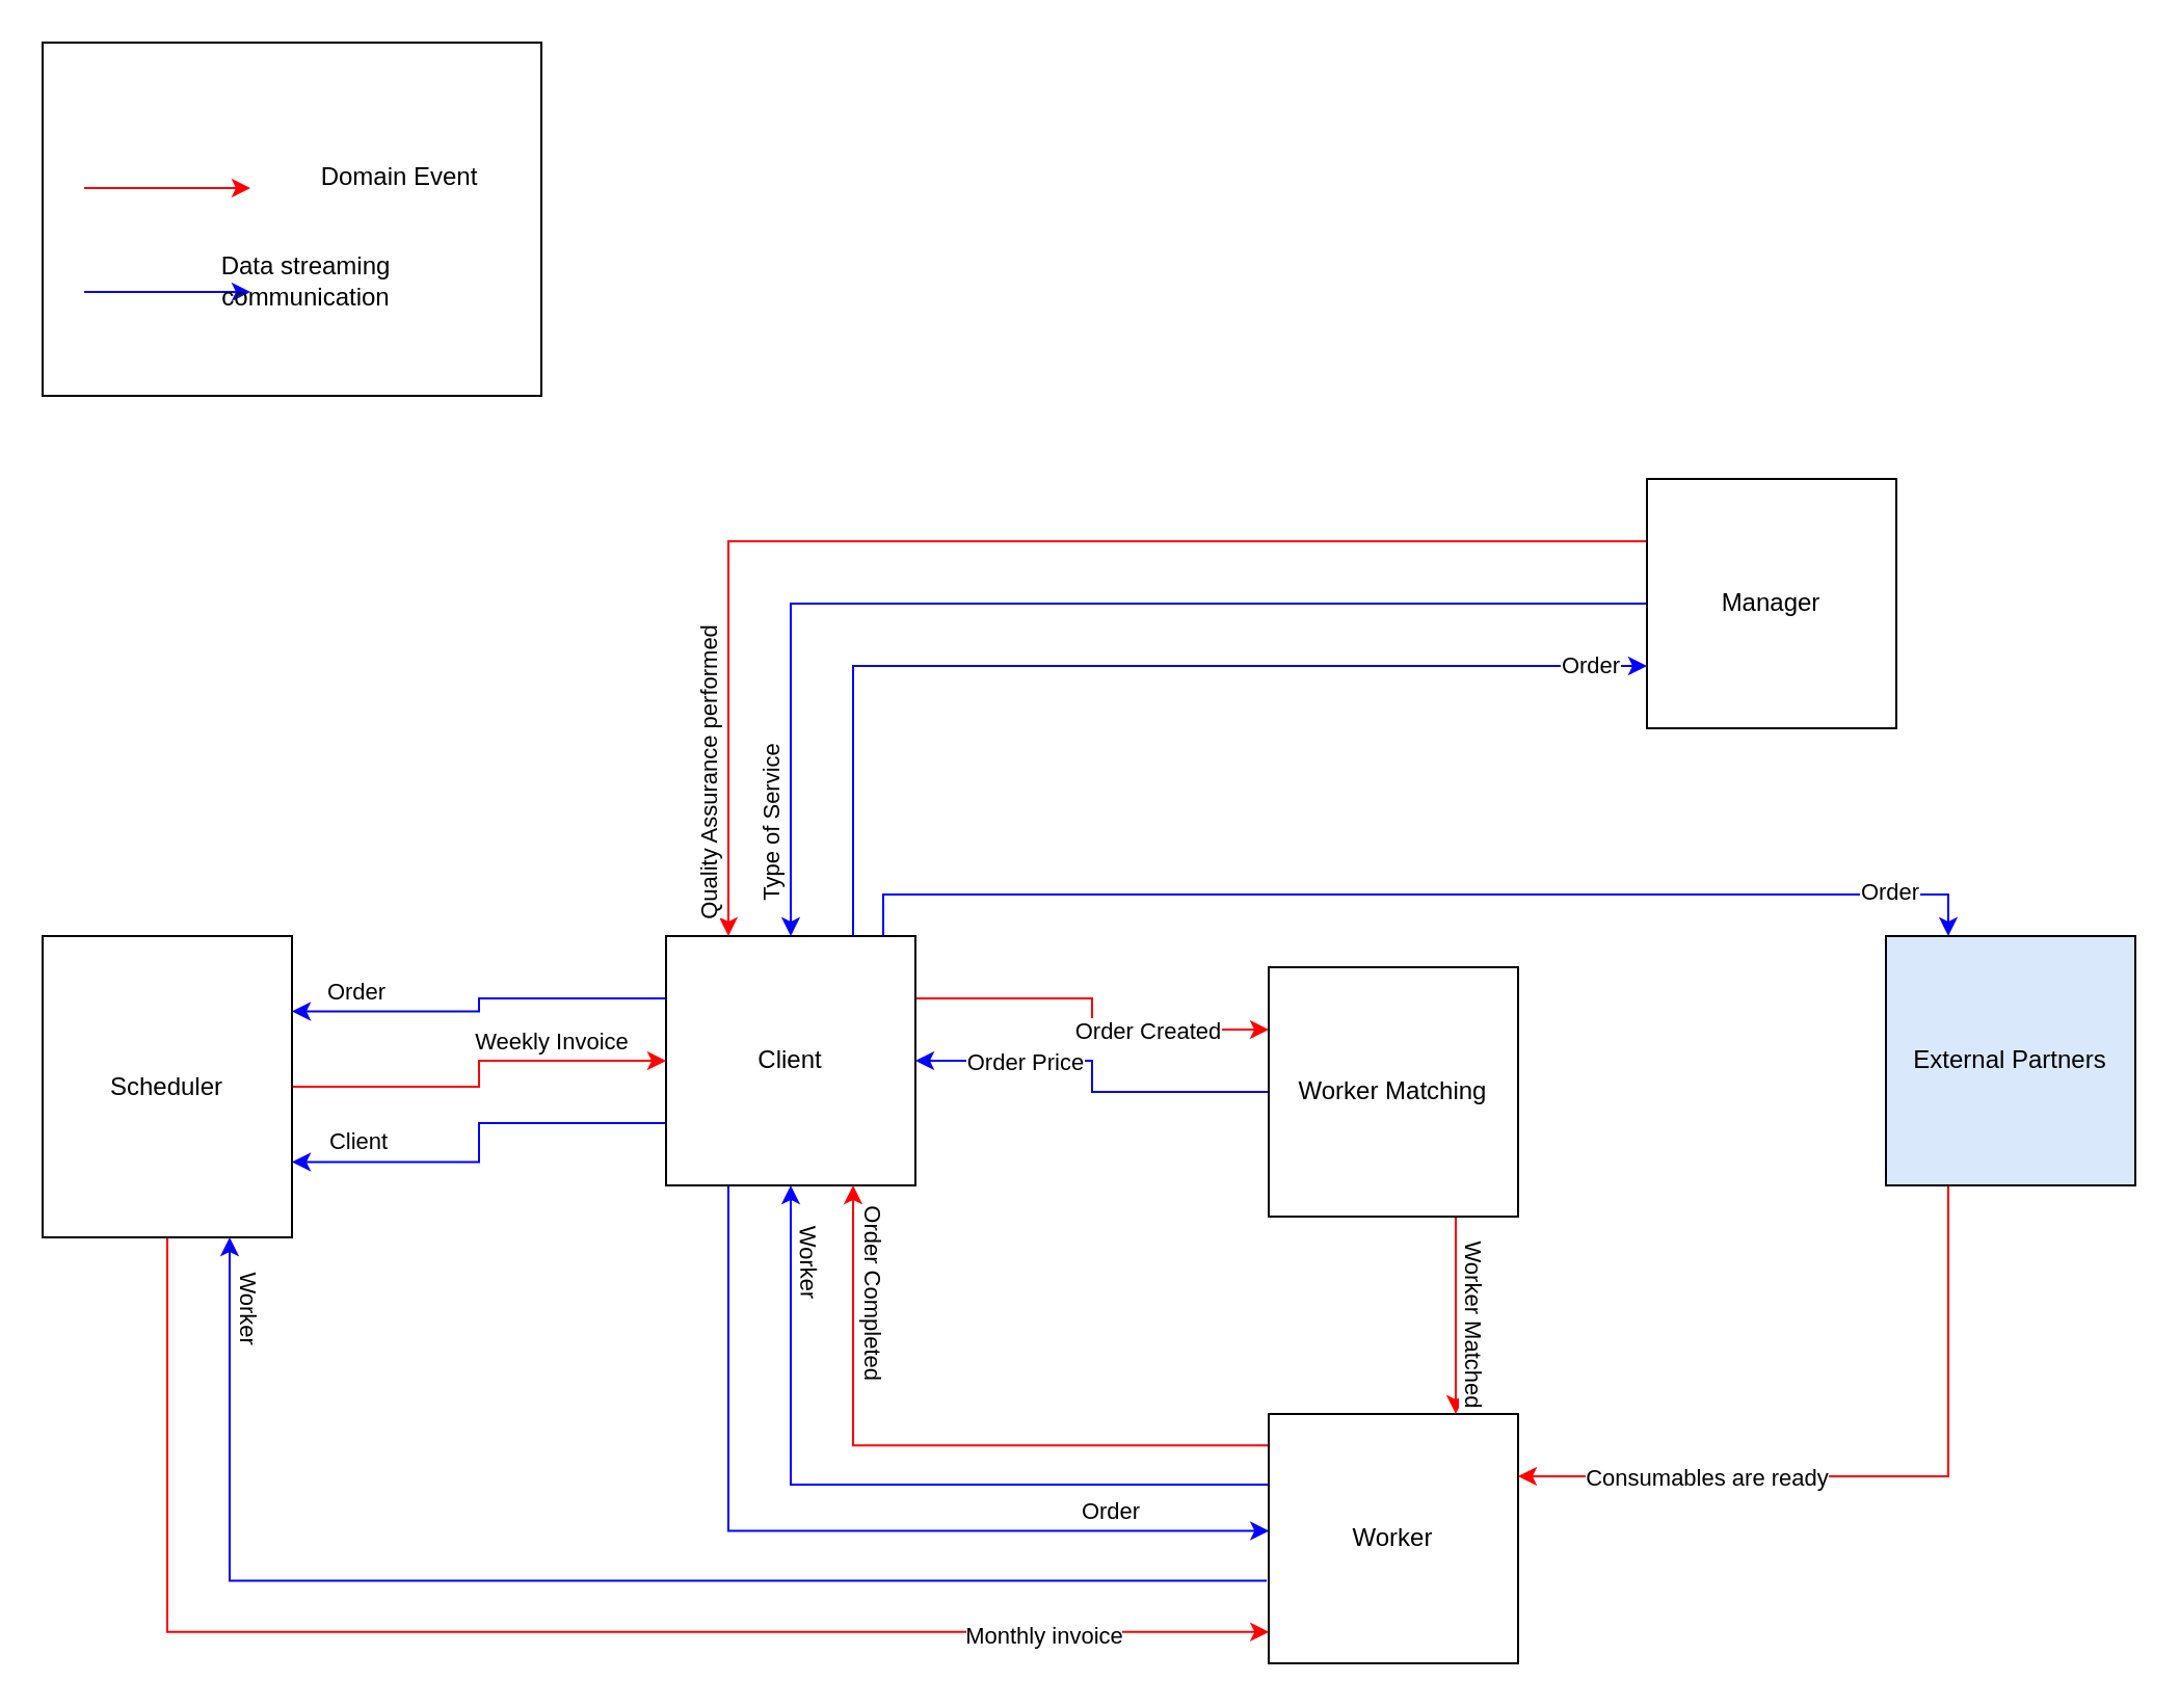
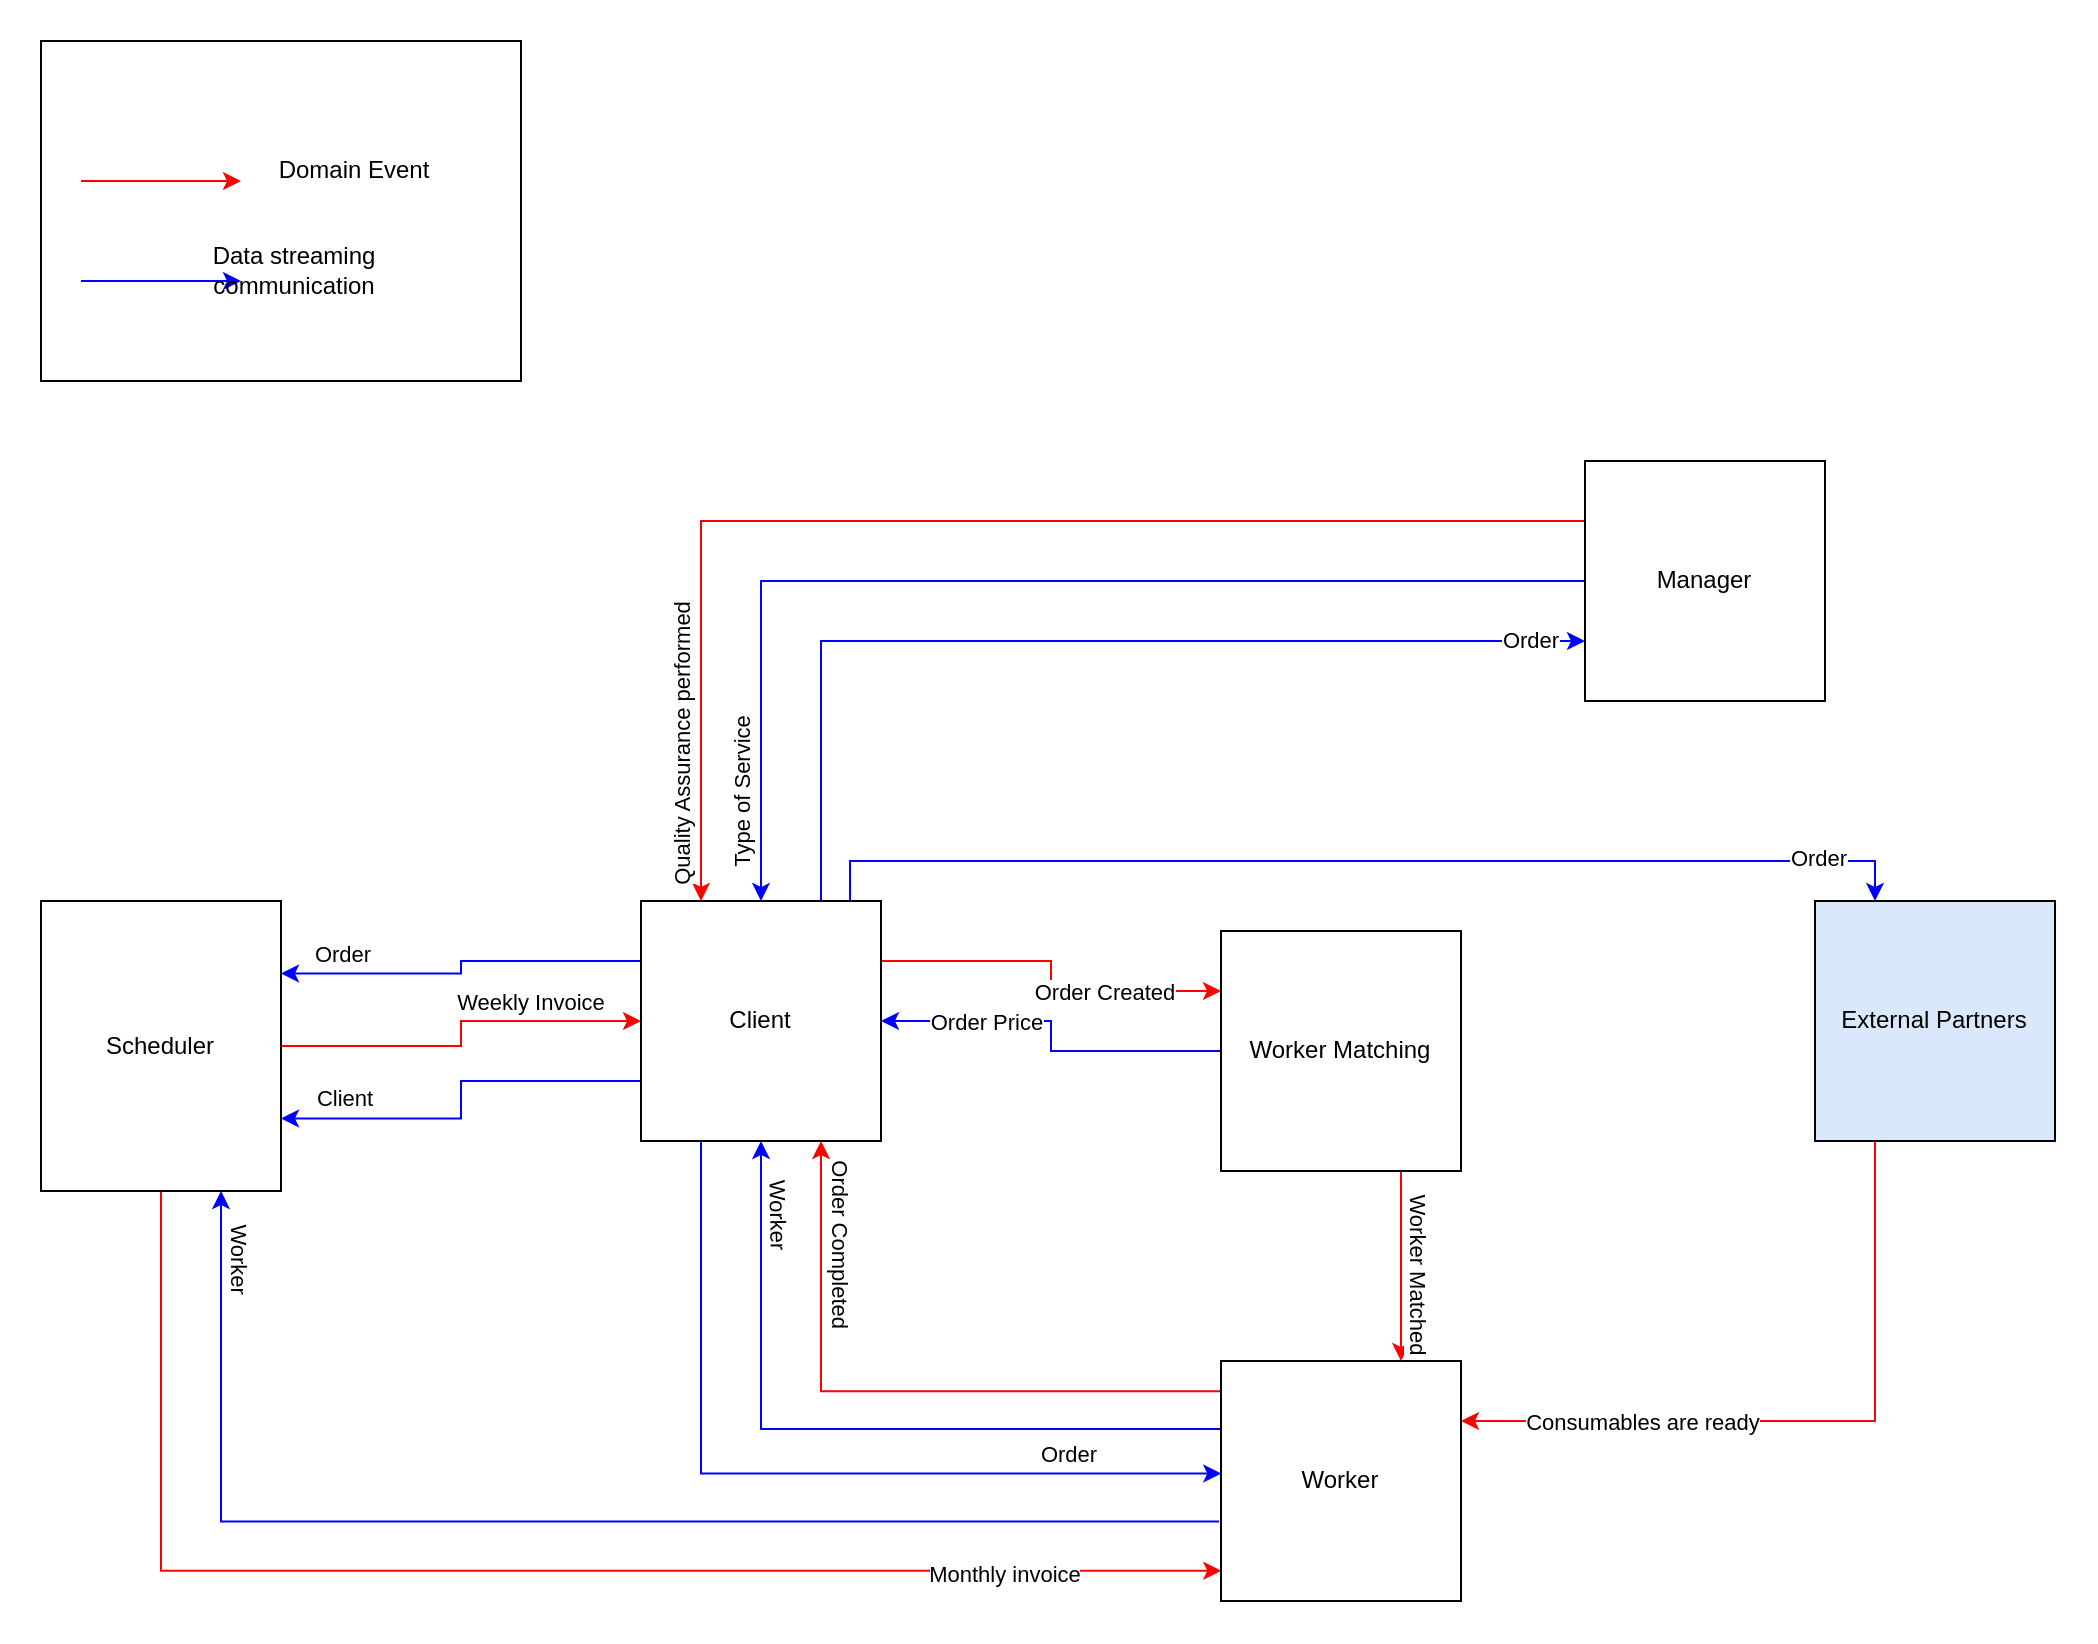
  <mxCell id="0" />
  <mxCell id="1" parent="0" />
  <mxCell id="2" style="edgeStyle=orthogonalEdgeStyle;rounded=0;orthogonalLoop=1;jettySize=auto;html=1;exitX=1;exitY=0.25;exitDx=0;exitDy=0;entryX=0;entryY=0.25;entryDx=0;entryDy=0;strokeColor=#FF0000;" edge="1" parent="1" source="14" target="39"><mxGeometry relative="1" as="geometry" /></mxCell>
  <mxCell id="3" value="Order Created" style="edgeLabel;html=1;align=center;verticalAlign=middle;resizable=0;points=[];" vertex="1" connectable="0" parent="2"><mxGeometry x="0.358" relative="1" as="geometry"><mxPoint as="offset" /></mxGeometry></mxCell>
  <mxCell id="4" style="edgeStyle=orthogonalEdgeStyle;rounded=0;orthogonalLoop=1;jettySize=auto;html=1;exitX=0.25;exitY=1;exitDx=0;exitDy=0;entryX=0.001;entryY=0.469;entryDx=0;entryDy=0;strokeColor=#0000FF;entryPerimeter=0;" edge="1" parent="1" source="14" target="31"><mxGeometry relative="1" as="geometry" /></mxCell>
  <mxCell id="5" value="Order" style="edgeLabel;html=1;align=center;verticalAlign=middle;resizable=0;points=[];" vertex="1" connectable="0" parent="4"><mxGeometry x="0.628" relative="1" as="geometry"><mxPoint x="3" y="-10" as="offset" /></mxGeometry></mxCell>
  <mxCell id="6" style="edgeStyle=orthogonalEdgeStyle;rounded=0;orthogonalLoop=1;jettySize=auto;html=1;exitX=0.871;exitY=-0.001;exitDx=0;exitDy=0;entryX=0.25;entryY=0;entryDx=0;entryDy=0;strokeColor=#0000FF;exitPerimeter=0;" edge="1" parent="1" source="14" target="34"><mxGeometry relative="1" as="geometry" /></mxCell>
  <mxCell id="7" value="Order" style="edgeLabel;html=1;align=center;verticalAlign=middle;resizable=0;points=[];" vertex="1" connectable="0" parent="6"><mxGeometry x="0.826" y="2" relative="1" as="geometry"><mxPoint as="offset" /></mxGeometry></mxCell>
  <mxCell id="8" style="edgeStyle=orthogonalEdgeStyle;rounded=0;orthogonalLoop=1;jettySize=auto;html=1;exitX=0.75;exitY=0;exitDx=0;exitDy=0;entryX=0;entryY=0.75;entryDx=0;entryDy=0;strokeColor=#0000FF;" edge="1" parent="1" source="14" target="24"><mxGeometry relative="1" as="geometry" /></mxCell>
  <mxCell id="9" value="Order" style="edgeLabel;html=1;align=center;verticalAlign=middle;resizable=0;points=[];" vertex="1" connectable="0" parent="8"><mxGeometry x="0.741" y="1" relative="1" as="geometry"><mxPoint x="38" as="offset" /></mxGeometry></mxCell>
  <mxCell id="10" style="edgeStyle=orthogonalEdgeStyle;rounded=0;orthogonalLoop=1;jettySize=auto;html=1;exitX=0;exitY=0.75;exitDx=0;exitDy=0;entryX=1;entryY=0.75;entryDx=0;entryDy=0;strokeColor=#0000FF;" edge="1" parent="1" source="14" target="19"><mxGeometry relative="1" as="geometry" /></mxCell>
  <mxCell id="11" value="Client" style="edgeLabel;html=1;align=center;verticalAlign=middle;resizable=0;points=[];" vertex="1" connectable="0" parent="10"><mxGeometry x="0.767" y="1" relative="1" as="geometry"><mxPoint x="9" y="-11" as="offset" /></mxGeometry></mxCell>
  <mxCell id="12" style="edgeStyle=orthogonalEdgeStyle;rounded=0;orthogonalLoop=1;jettySize=auto;html=1;exitX=0;exitY=0.25;exitDx=0;exitDy=0;entryX=1;entryY=0.25;entryDx=0;entryDy=0;strokeColor=#0000FF;" edge="1" parent="1" source="14" target="19"><mxGeometry relative="1" as="geometry" /></mxCell>
  <mxCell id="13" value="Order" style="edgeLabel;html=1;align=center;verticalAlign=middle;resizable=0;points=[];" vertex="1" connectable="0" parent="12"><mxGeometry x="0.716" relative="1" as="geometry"><mxPoint x="4" y="-10" as="offset" /></mxGeometry></mxCell>
  <mxCell id="14" value="Client" style="rounded=0;whiteSpace=wrap;html=1;" vertex="1" parent="1"><mxGeometry x="320" y="450" width="120" height="120" as="geometry" /></mxCell>
  <mxCell id="15" style="edgeStyle=orthogonalEdgeStyle;rounded=0;orthogonalLoop=1;jettySize=auto;html=1;exitX=1;exitY=0.5;exitDx=0;exitDy=0;entryX=0;entryY=0.5;entryDx=0;entryDy=0;strokeColor=#FF0000;" edge="1" parent="1" source="19" target="14"><mxGeometry relative="1" as="geometry" /></mxCell>
  <mxCell id="16" value="Weekly Invoice" style="edgeLabel;html=1;align=center;verticalAlign=middle;resizable=0;points=[];" vertex="1" connectable="0" parent="15"><mxGeometry x="0.179" y="-1" relative="1" as="geometry"><mxPoint x="24" y="-11" as="offset" /></mxGeometry></mxCell>
  <mxCell id="17" style="edgeStyle=orthogonalEdgeStyle;rounded=0;orthogonalLoop=1;jettySize=auto;html=1;entryX=0.001;entryY=0.874;entryDx=0;entryDy=0;exitX=0.5;exitY=1;exitDx=0;exitDy=0;strokeColor=#FF0000;entryPerimeter=0;" edge="1" parent="1" source="19" target="31"><mxGeometry relative="1" as="geometry" /></mxCell>
  <mxCell id="18" value="Monthly invoice" style="edgeLabel;html=1;align=center;verticalAlign=middle;resizable=0;points=[];" vertex="1" connectable="0" parent="17"><mxGeometry x="0.697" y="-2" relative="1" as="geometry"><mxPoint as="offset" /></mxGeometry></mxCell>
  <mxCell id="19" value="Scheduler" style="rounded=0;whiteSpace=wrap;html=1;" vertex="1" parent="1"><mxGeometry x="20" y="450" width="120" height="145" as="geometry" /></mxCell>
  <mxCell id="20" style="edgeStyle=orthogonalEdgeStyle;rounded=0;orthogonalLoop=1;jettySize=auto;html=1;exitX=0;exitY=0.5;exitDx=0;exitDy=0;strokeColor=#0000FF;" edge="1" parent="1" source="24" target="14"><mxGeometry relative="1" as="geometry" /></mxCell>
  <mxCell id="21" value="Type of Service" style="edgeLabel;html=1;align=center;verticalAlign=middle;resizable=0;points=[];rotation=-90;" vertex="1" connectable="0" parent="20"><mxGeometry x="0.918" relative="1" as="geometry"><mxPoint x="-10" y="-30" as="offset" /></mxGeometry></mxCell>
  <mxCell id="22" style="edgeStyle=orthogonalEdgeStyle;rounded=0;orthogonalLoop=1;jettySize=auto;html=1;exitX=0;exitY=0.25;exitDx=0;exitDy=0;entryX=0.25;entryY=0;entryDx=0;entryDy=0;strokeColor=#FF0000;" edge="1" parent="1" source="24" target="14"><mxGeometry relative="1" as="geometry" /></mxCell>
  <mxCell id="23" value="Quality Assurance performed" style="edgeLabel;html=1;align=center;verticalAlign=middle;resizable=0;points=[];rotation=-90;" vertex="1" connectable="0" parent="22"><mxGeometry x="0.83" y="-3" relative="1" as="geometry"><mxPoint x="-7" y="-23" as="offset" /></mxGeometry></mxCell>
  <mxCell id="24" value="Manager" style="rounded=0;whiteSpace=wrap;html=1;" vertex="1" parent="1"><mxGeometry x="792" y="230" width="120" height="120" as="geometry" /></mxCell>
  <mxCell id="25" style="edgeStyle=orthogonalEdgeStyle;rounded=0;orthogonalLoop=1;jettySize=auto;html=1;exitX=0;exitY=0.283;exitDx=0;exitDy=0;entryX=0.5;entryY=1;entryDx=0;entryDy=0;exitPerimeter=0;strokeColor=#0000FF;" edge="1" parent="1" source="31" target="14"><mxGeometry relative="1" as="geometry" /></mxCell>
  <mxCell id="26" value="Worker" style="edgeLabel;html=1;align=center;verticalAlign=middle;resizable=0;points=[];rotation=89;" vertex="1" connectable="0" parent="25"><mxGeometry x="0.861" y="-2" relative="1" as="geometry"><mxPoint x="8" y="10" as="offset" /></mxGeometry></mxCell>
  <mxCell id="27" style="edgeStyle=orthogonalEdgeStyle;rounded=0;orthogonalLoop=1;jettySize=auto;html=1;exitX=-0.008;exitY=0.669;exitDx=0;exitDy=0;entryX=0.75;entryY=1;entryDx=0;entryDy=0;strokeColor=#0000FF;exitPerimeter=0;" edge="1" parent="1" source="31" target="19"><mxGeometry relative="1" as="geometry" /></mxCell>
  <mxCell id="28" value="Worker" style="edgeLabel;html=1;align=center;verticalAlign=middle;resizable=0;points=[];rotation=90;" vertex="1" connectable="0" parent="27"><mxGeometry x="0.896" y="2" relative="1" as="geometry"><mxPoint x="12" as="offset" /></mxGeometry></mxCell>
  <mxCell id="29" style="edgeStyle=orthogonalEdgeStyle;rounded=0;orthogonalLoop=1;jettySize=auto;html=1;exitX=0.006;exitY=0.126;exitDx=0;exitDy=0;entryX=0.75;entryY=1;entryDx=0;entryDy=0;exitPerimeter=0;strokeColor=#FF0000;" edge="1" parent="1" source="31" target="14"><mxGeometry relative="1" as="geometry" /></mxCell>
  <mxCell id="30" value="Order Completed" style="edgeLabel;html=1;align=center;verticalAlign=middle;resizable=0;points=[];rotation=90;" vertex="1" connectable="0" parent="29"><mxGeometry x="0.789" y="-1" relative="1" as="geometry"><mxPoint x="9" y="16" as="offset" /></mxGeometry></mxCell>
  <mxCell id="31" value="Worker" style="rounded=0;whiteSpace=wrap;html=1;" vertex="1" parent="1"><mxGeometry x="610" y="680" width="120" height="120" as="geometry" /></mxCell>
  <mxCell id="32" style="edgeStyle=orthogonalEdgeStyle;rounded=0;orthogonalLoop=1;jettySize=auto;html=1;exitX=0.25;exitY=1;exitDx=0;exitDy=0;entryX=1;entryY=0.25;entryDx=0;entryDy=0;strokeColor=#FF0000;" edge="1" parent="1" source="34" target="31"><mxGeometry relative="1" as="geometry" /></mxCell>
  <mxCell id="33" value="Consumables are ready" style="edgeLabel;html=1;align=center;verticalAlign=middle;resizable=0;points=[];" vertex="1" connectable="0" parent="32"><mxGeometry x="0.816" relative="1" as="geometry"><mxPoint x="58" as="offset" /></mxGeometry></mxCell>
  <mxCell id="34" value="External Partners" style="rounded=0;whiteSpace=wrap;html=1;fillColor=#dae8fc;" vertex="1" parent="1"><mxGeometry x="907" y="450" width="120" height="120" as="geometry" /></mxCell>
  <mxCell id="35" style="edgeStyle=orthogonalEdgeStyle;rounded=0;orthogonalLoop=1;jettySize=auto;html=1;exitX=0;exitY=0.5;exitDx=0;exitDy=0;entryX=1;entryY=0.5;entryDx=0;entryDy=0;strokeColor=#0000FF;" edge="1" parent="1" source="39" target="14"><mxGeometry relative="1" as="geometry" /></mxCell>
  <mxCell id="36" value="Order Price" style="edgeLabel;html=1;align=center;verticalAlign=middle;resizable=0;points=[];" vertex="1" connectable="0" parent="35"><mxGeometry x="0.694" y="-2" relative="1" as="geometry"><mxPoint x="24" y="2" as="offset" /></mxGeometry></mxCell>
  <mxCell id="37" style="edgeStyle=orthogonalEdgeStyle;rounded=0;orthogonalLoop=1;jettySize=auto;html=1;exitX=0.75;exitY=1;exitDx=0;exitDy=0;entryX=0.75;entryY=0;entryDx=0;entryDy=0;strokeColor=#FF0000;" edge="1" parent="1" source="39" target="31"><mxGeometry relative="1" as="geometry" /></mxCell>
  <mxCell id="38" value="Worker Matched" style="edgeLabel;html=1;align=center;verticalAlign=middle;resizable=0;points=[];rotation=90;" vertex="1" connectable="0" parent="37"><mxGeometry x="0.28" y="3" relative="1" as="geometry"><mxPoint x="7" y="-10" as="offset" /></mxGeometry></mxCell>
  <mxCell id="39" value="Worker Matching" style="rounded=0;whiteSpace=wrap;html=1;" vertex="1" parent="1"><mxGeometry x="610" y="465" width="120" height="120" as="geometry" /></mxCell>
  <mxCell id="40" value="" style="group" vertex="1" connectable="0" parent="1"><mxGeometry width="240" height="170" as="geometry" x="20" y="20" /></mxCell>
  <mxCell id="41" value="" style="rounded=0;whiteSpace=wrap;html=1;" vertex="1" parent="40"><mxGeometry width="240" height="170" as="geometry" /></mxCell>
  <mxCell id="42" value="" style="endArrow=classic;html=1;rounded=0;strokeColor=#FF0000;" edge="1" parent="40"><mxGeometry width="50" height="50" relative="1" as="geometry"><mxPoint x="20" y="70" as="sourcePoint" /><mxPoint x="100" y="70" as="targetPoint" /></mxGeometry></mxCell>
- <mxCell id="43" value="Domain Event" style="text;html=1;strokeColor=none;fillColor=none;align=center;verticalAlign=middle;whiteSpace=wrap;rounded=0;" vertex="1" parent="40"><mxGeometry x="124" y="50" width="96" height="30" as="geometry" /></mxCell>
+ <mxCell id="43" value="Domain Event" style="text;html=1;strokeColor=none;fillColor=none;align=center;verticalAlign=middle;whiteSpace=wrap;rounded=0;" vertex="1" parent="40"><mxGeometry x="109" y="50" width="96" height="30" as="geometry" /></mxCell>
  <mxCell id="44" value="" style="endArrow=classic;html=1;rounded=0;strokeColor=#0000FF;" edge="1" parent="40"><mxGeometry width="50" height="50" relative="1" as="geometry"><mxPoint x="20" y="120" as="sourcePoint" /><mxPoint x="100" y="120" as="targetPoint" /></mxGeometry></mxCell>
  <mxCell id="45" value="Data streaming communication" style="text;html=1;strokeColor=none;fillColor=none;align=center;verticalAlign=middle;whiteSpace=wrap;rounded=0;" vertex="1" parent="40"><mxGeometry x="79" y="100" width="96" height="30" as="geometry" /></mxCell>
